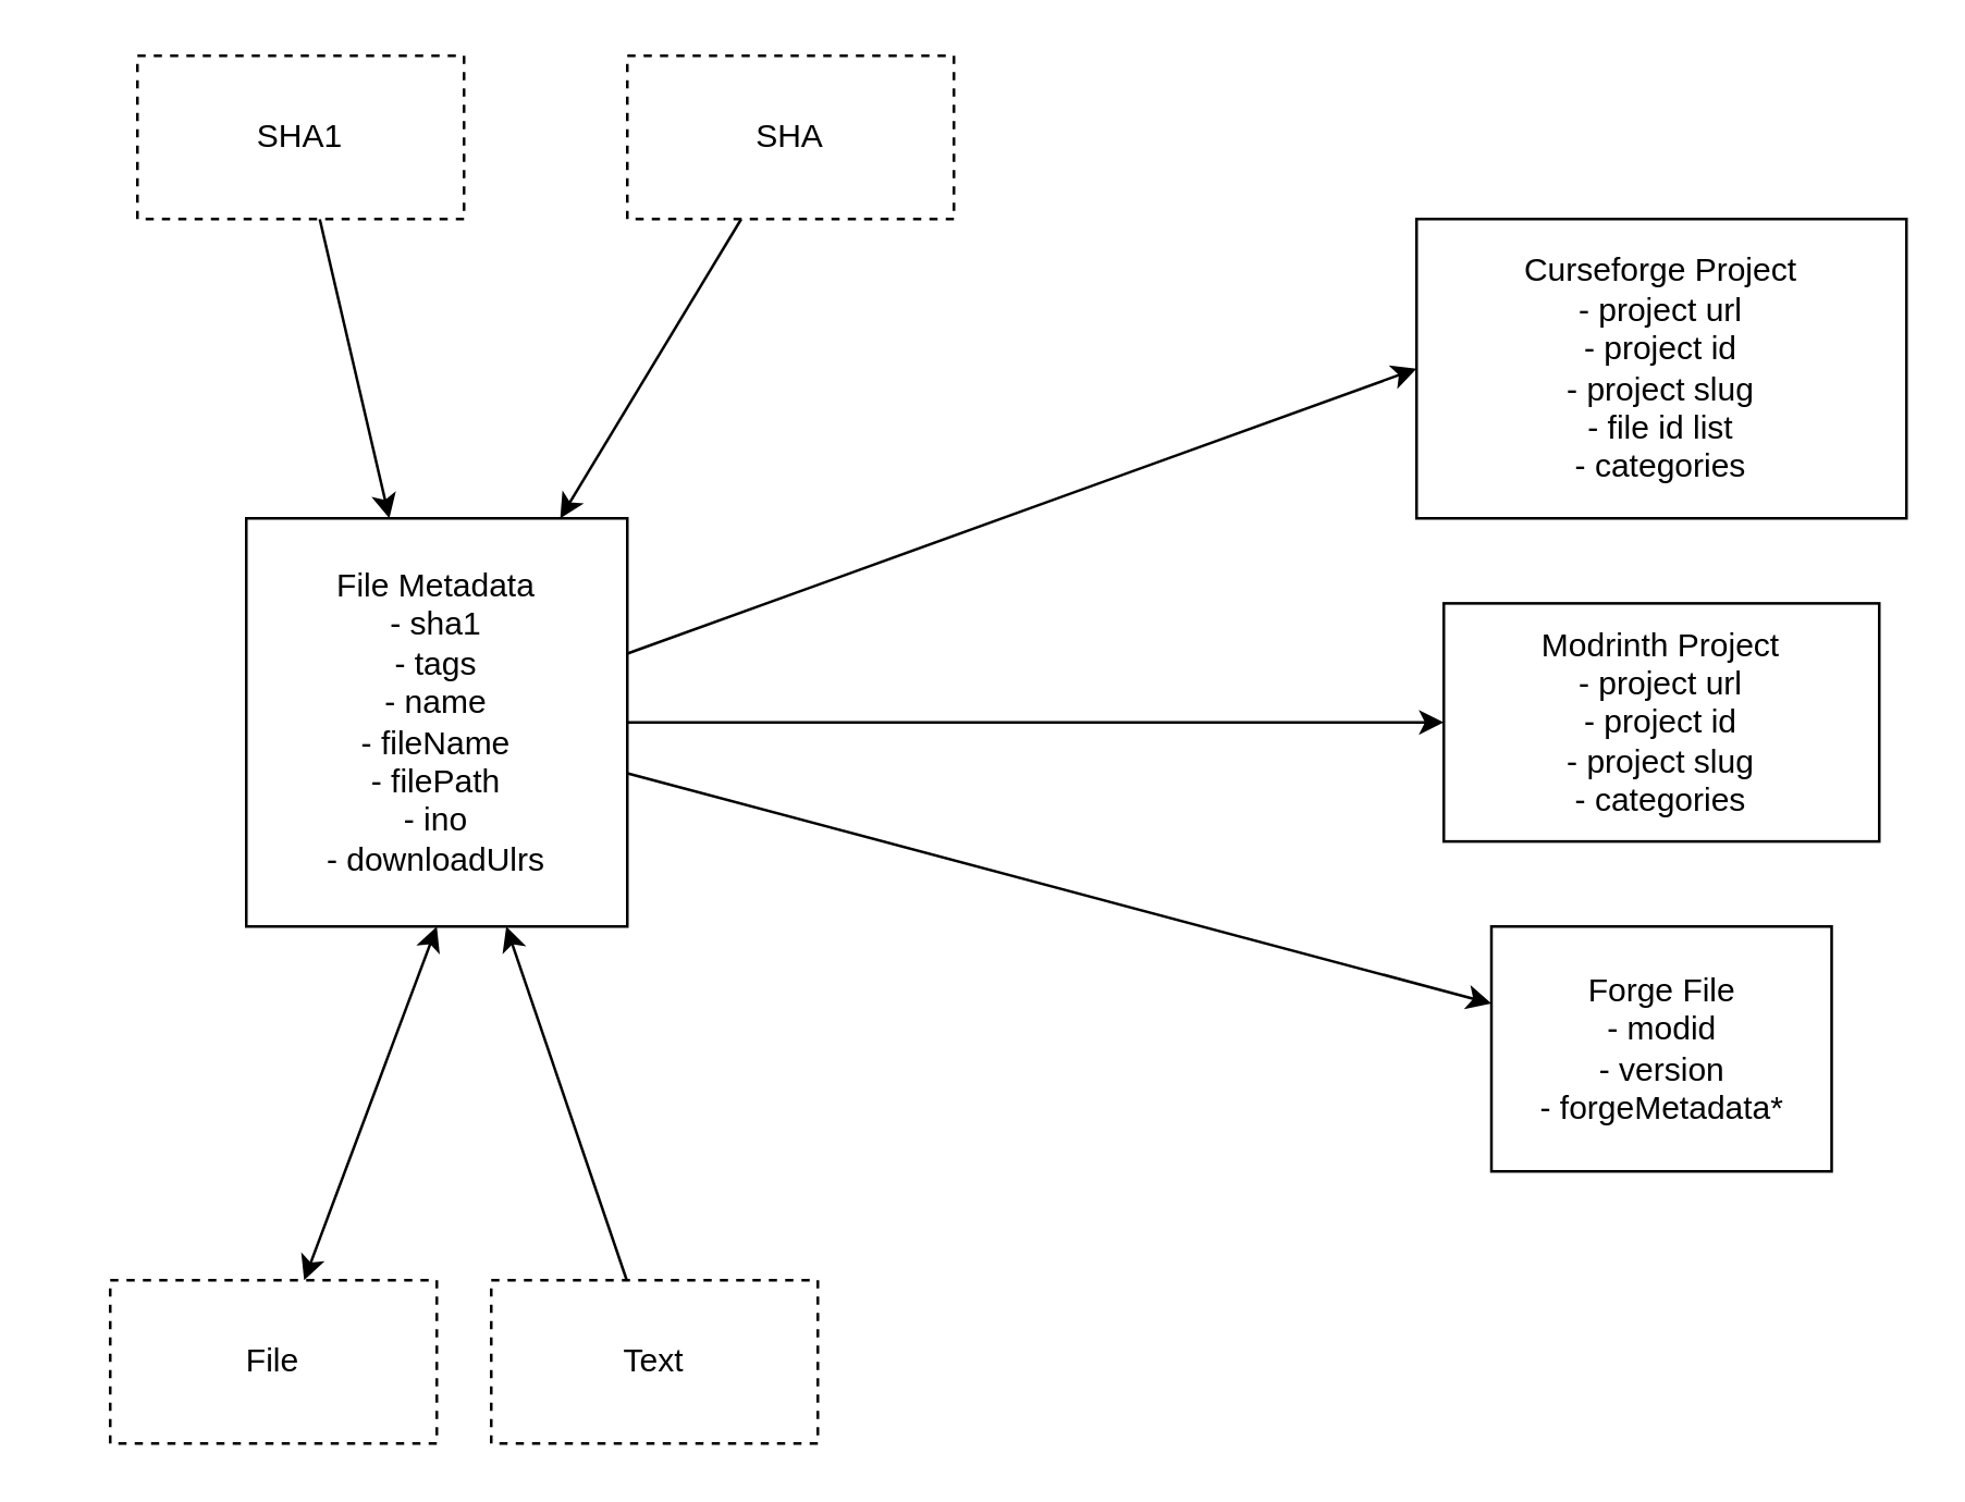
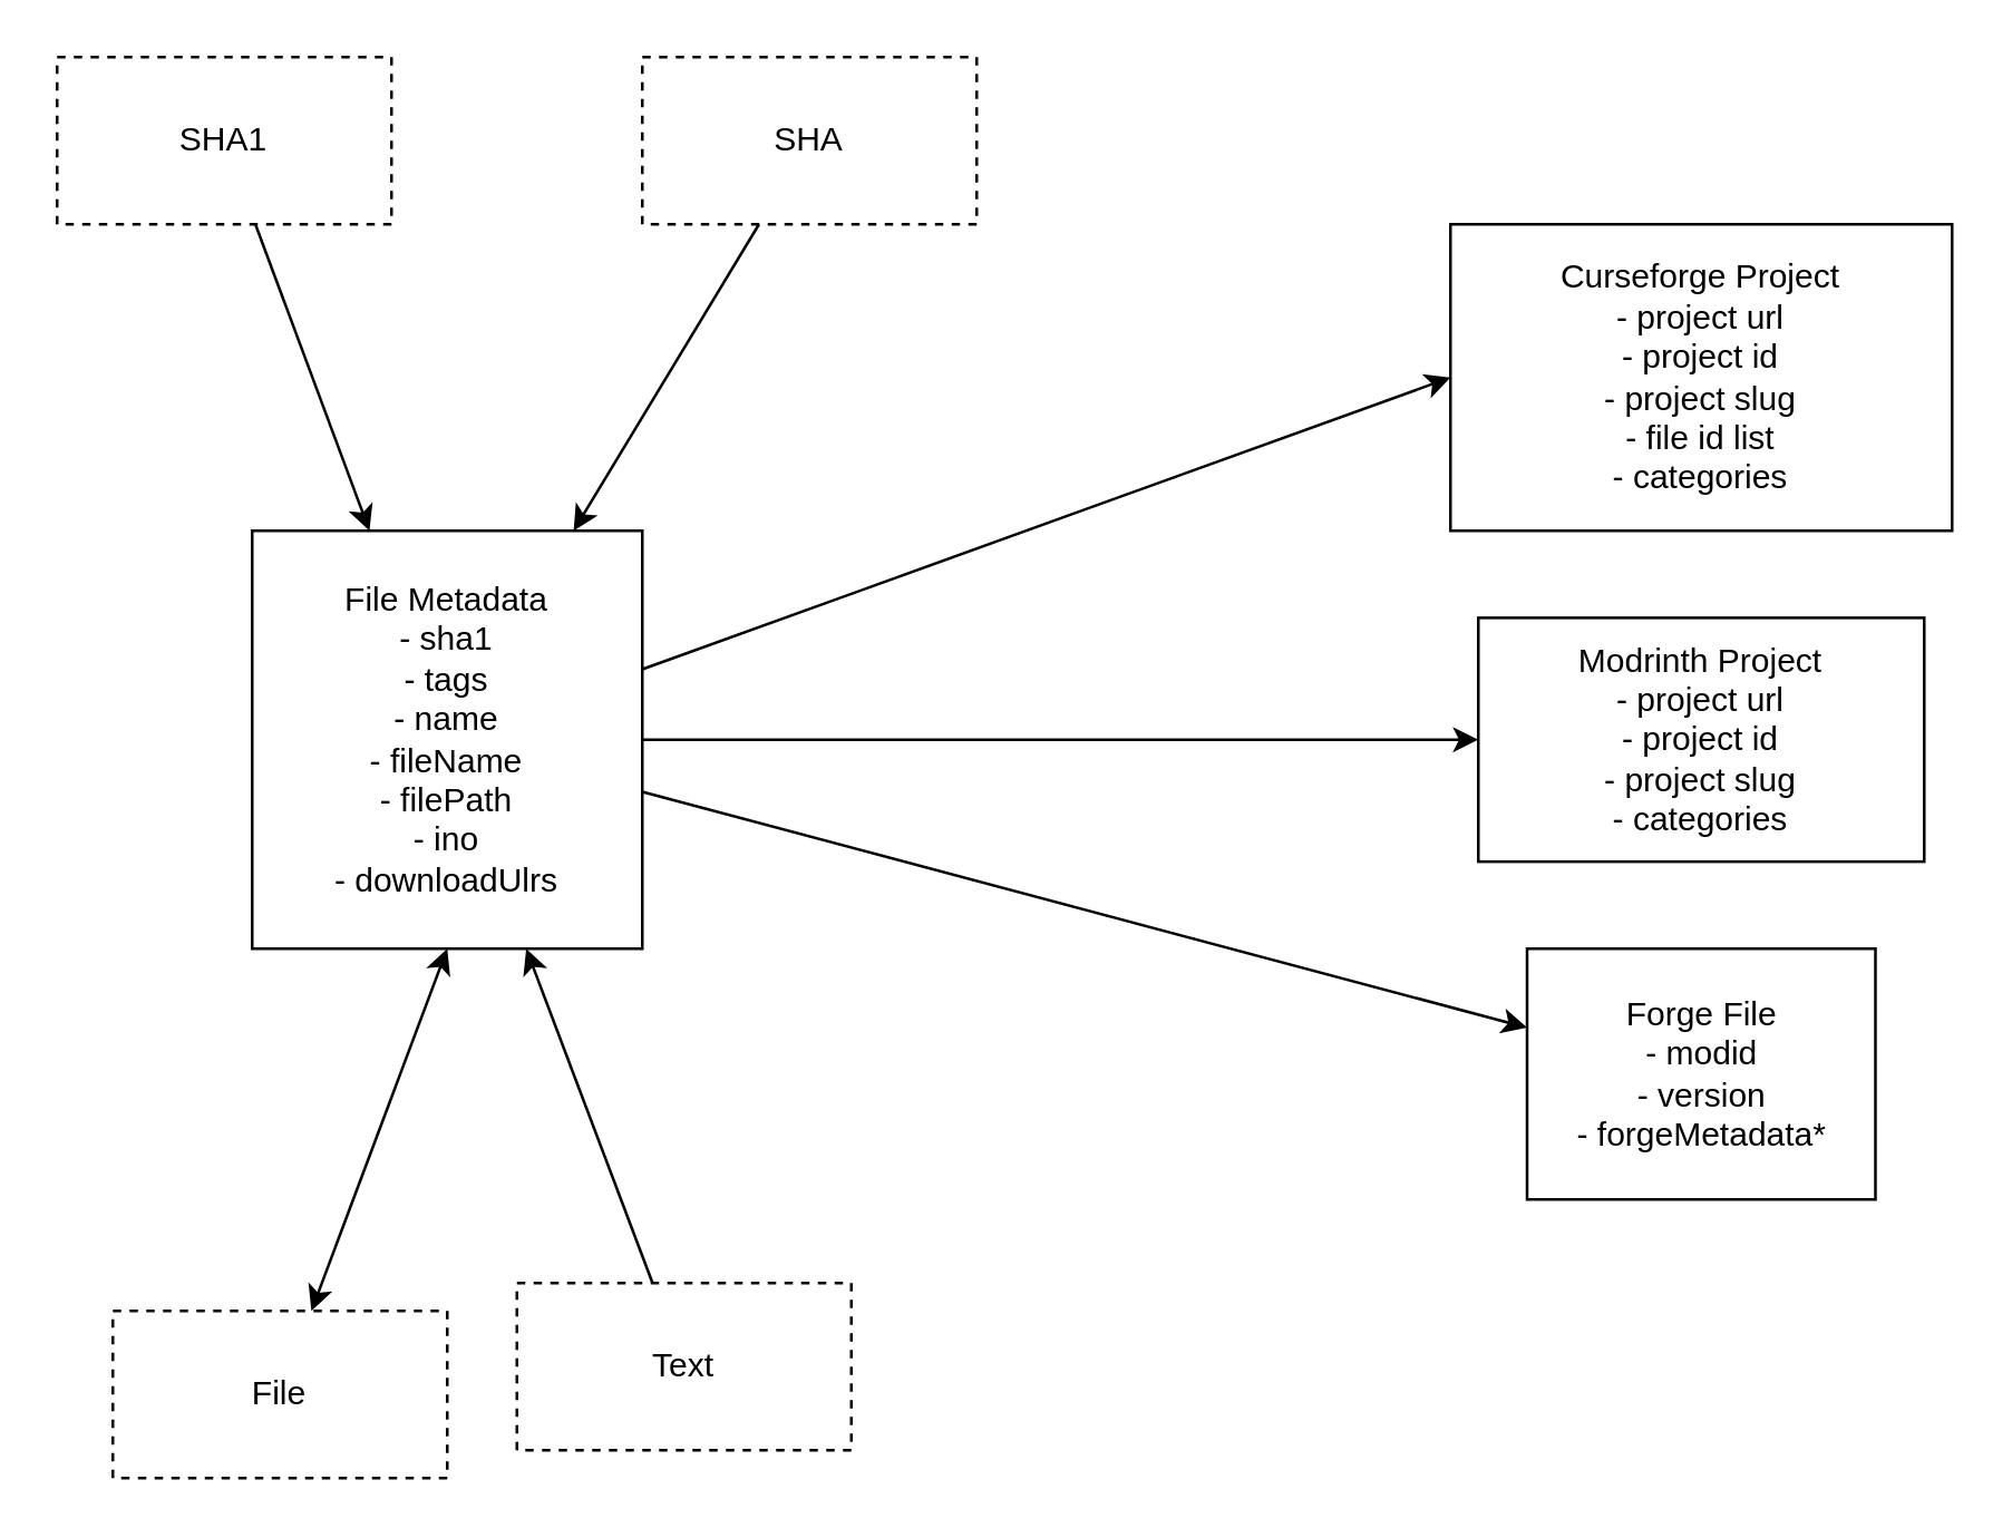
  <mxCell id="0" />
  <mxCell id="1" parent="0" />
  <mxCell id="2" style="edgeStyle=none;html=1;" edge="1" parent="1" source="3" target="7"><mxGeometry relative="1" as="geometry" /></mxCell>
- <mxCell id="3" value="SHA1" style="rounded=0;whiteSpace=wrap;html=1;gradientColor=none;dashed=1;" vertex="1" parent="1"><mxGeometry x="50" y="20" width="120" height="60" as="geometry" /></mxCell>
+ <mxCell id="3" value="SHA1" style="rounded=0;whiteSpace=wrap;html=1;gradientColor=none;dashed=1;" vertex="1" parent="1"><mxGeometry x="20" y="20" width="120" height="60" as="geometry" /></mxCell>
  <mxCell id="4" style="edgeStyle=none;html=1;startArrow=none;startFill=0;" edge="1" parent="1" source="7" target="12"><mxGeometry relative="1" as="geometry" /></mxCell>
  <mxCell id="5" style="edgeStyle=none;html=1;entryX=0;entryY=0.5;entryDx=0;entryDy=0;startArrow=none;startFill=0;" edge="1" parent="1" source="7" target="9"><mxGeometry relative="1" as="geometry" /></mxCell>
  <mxCell id="6" style="edgeStyle=none;html=1;entryX=0;entryY=0.5;entryDx=0;entryDy=0;startArrow=none;startFill=0;" edge="1" parent="1" source="7" target="8"><mxGeometry relative="1" as="geometry" /></mxCell>
  <mxCell id="7" value="File Metadata&lt;br&gt;- sha1&lt;br&gt;- tags&lt;br&gt;- name&lt;br&gt;- fileName&lt;br&gt;- filePath&lt;br&gt;- ino&lt;br&gt;- downloadUlrs" style="rounded=0;whiteSpace=wrap;html=1;" vertex="1" parent="1"><mxGeometry x="90" y="190" width="140" height="150" as="geometry" /></mxCell>
  <mxCell id="8" value="Curseforge Project&lt;br&gt;- project url&lt;br&gt;- project id&lt;br&gt;- project slug&lt;br&gt;- file id list&lt;br&gt;- categories" style="rounded=0;whiteSpace=wrap;html=1;" vertex="1" parent="1"><mxGeometry x="520" y="80" width="180" height="110" as="geometry" /></mxCell>
  <mxCell id="9" value="Modrinth Project&lt;br&gt;- project url&lt;br&gt;- project id&lt;br&gt;- project slug&lt;br&gt;- categories" style="rounded=0;whiteSpace=wrap;html=1;" vertex="1" parent="1"><mxGeometry x="530" y="221.25" width="160" height="87.5" as="geometry" /></mxCell>
  <mxCell id="10" style="edgeStyle=none;html=1;" edge="1" parent="1" source="11" target="7"><mxGeometry relative="1" as="geometry" /></mxCell>
  <mxCell id="11" value="SHA" style="rounded=0;whiteSpace=wrap;html=1;dashed=1;" vertex="1" parent="1"><mxGeometry x="230" y="20" width="120" height="60" as="geometry" /></mxCell>
  <mxCell id="12" value="Forge File&lt;br&gt;- modid&lt;br&gt;- version&lt;br&gt;- forgeMetadata*&lt;br&gt;" style="rounded=0;whiteSpace=wrap;html=1;gradientColor=none;" vertex="1" parent="1"><mxGeometry x="547.5" y="340" width="125" height="90" as="geometry" /></mxCell>
  <mxCell id="13" style="edgeStyle=none;html=1;entryX=0.5;entryY=1;entryDx=0;entryDy=0;startArrow=classic;startFill=1;" edge="1" parent="1" source="14" target="7"><mxGeometry relative="1" as="geometry" /></mxCell>
  <mxCell id="14" value="File" style="rounded=0;whiteSpace=wrap;html=1;gradientColor=none;dashed=1;" vertex="1" parent="1"><mxGeometry x="40" y="470" width="120" height="60" as="geometry" /></mxCell>
  <mxCell id="15" style="edgeStyle=none;html=1;startArrow=none;startFill=0;" edge="1" parent="1" source="16" target="7"><mxGeometry relative="1" as="geometry" /></mxCell>
- <mxCell id="16" value="Text" style="rounded=0;whiteSpace=wrap;html=1;gradientColor=none;dashed=1;" vertex="1" parent="1"><mxGeometry x="180" y="470" width="120" height="60" as="geometry" /></mxCell>
+ <mxCell id="16" value="Text" style="rounded=0;whiteSpace=wrap;html=1;gradientColor=none;dashed=1;" vertex="1" parent="1"><mxGeometry x="185" y="460" width="120" height="60" as="geometry" /></mxCell>
